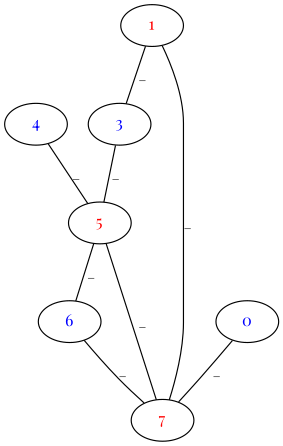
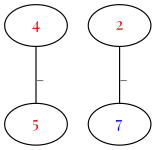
  graph {
    fontname="Playfair Display"
    node [fontcolor="#0000FFFF" fontname="Playfair Display"]
    edge [fontname="Playfair Display" fontsize=12]
-   n1 [label=4]
+   n1 [fontcolor="#FF0000FF" label=4]
    n2 [fontcolor="#FF0000FF" label=5]
-   n3 [fontcolor="#FF0000FF" label=7]
-   n4 [label=6]
-   n5 [fontcolor="#FF0000FF" label=1]
-   n6 [label=3]
-   n7 [label=0]
+   n3 [label=7]
+   n5 [fontcolor="#FF0000FF" label=2]
    n1 -- n2 [label=_]
-   n2 -- n3 [label=_]
-   n2 -- n4 [label=_]
-   n4 -- n3 [label=_]
    n5 -- n3 [label=_]
-   n5 -- n6 [label=_]
-   n6 -- n2 [label=_]
-   n7 -- n3 [label=_]
  }
